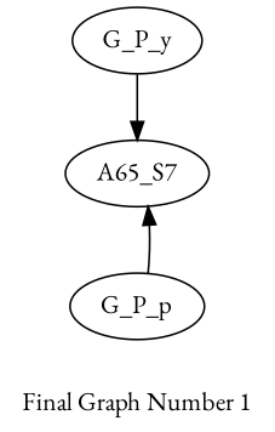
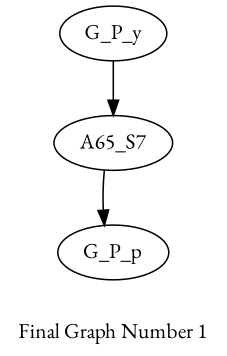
  digraph {
    fontname="EB Garamond"
    label="Final Graph Number 1"
    node [fontname="EB Garamond"]
    edge [fontname="EB Garamond"]
    n1 [label=A65_S7]
    G_P_p
    G_P_y
-   G_P_p -> n1
+   n1 -> G_P_p
    G_P_y -> n1
  }
